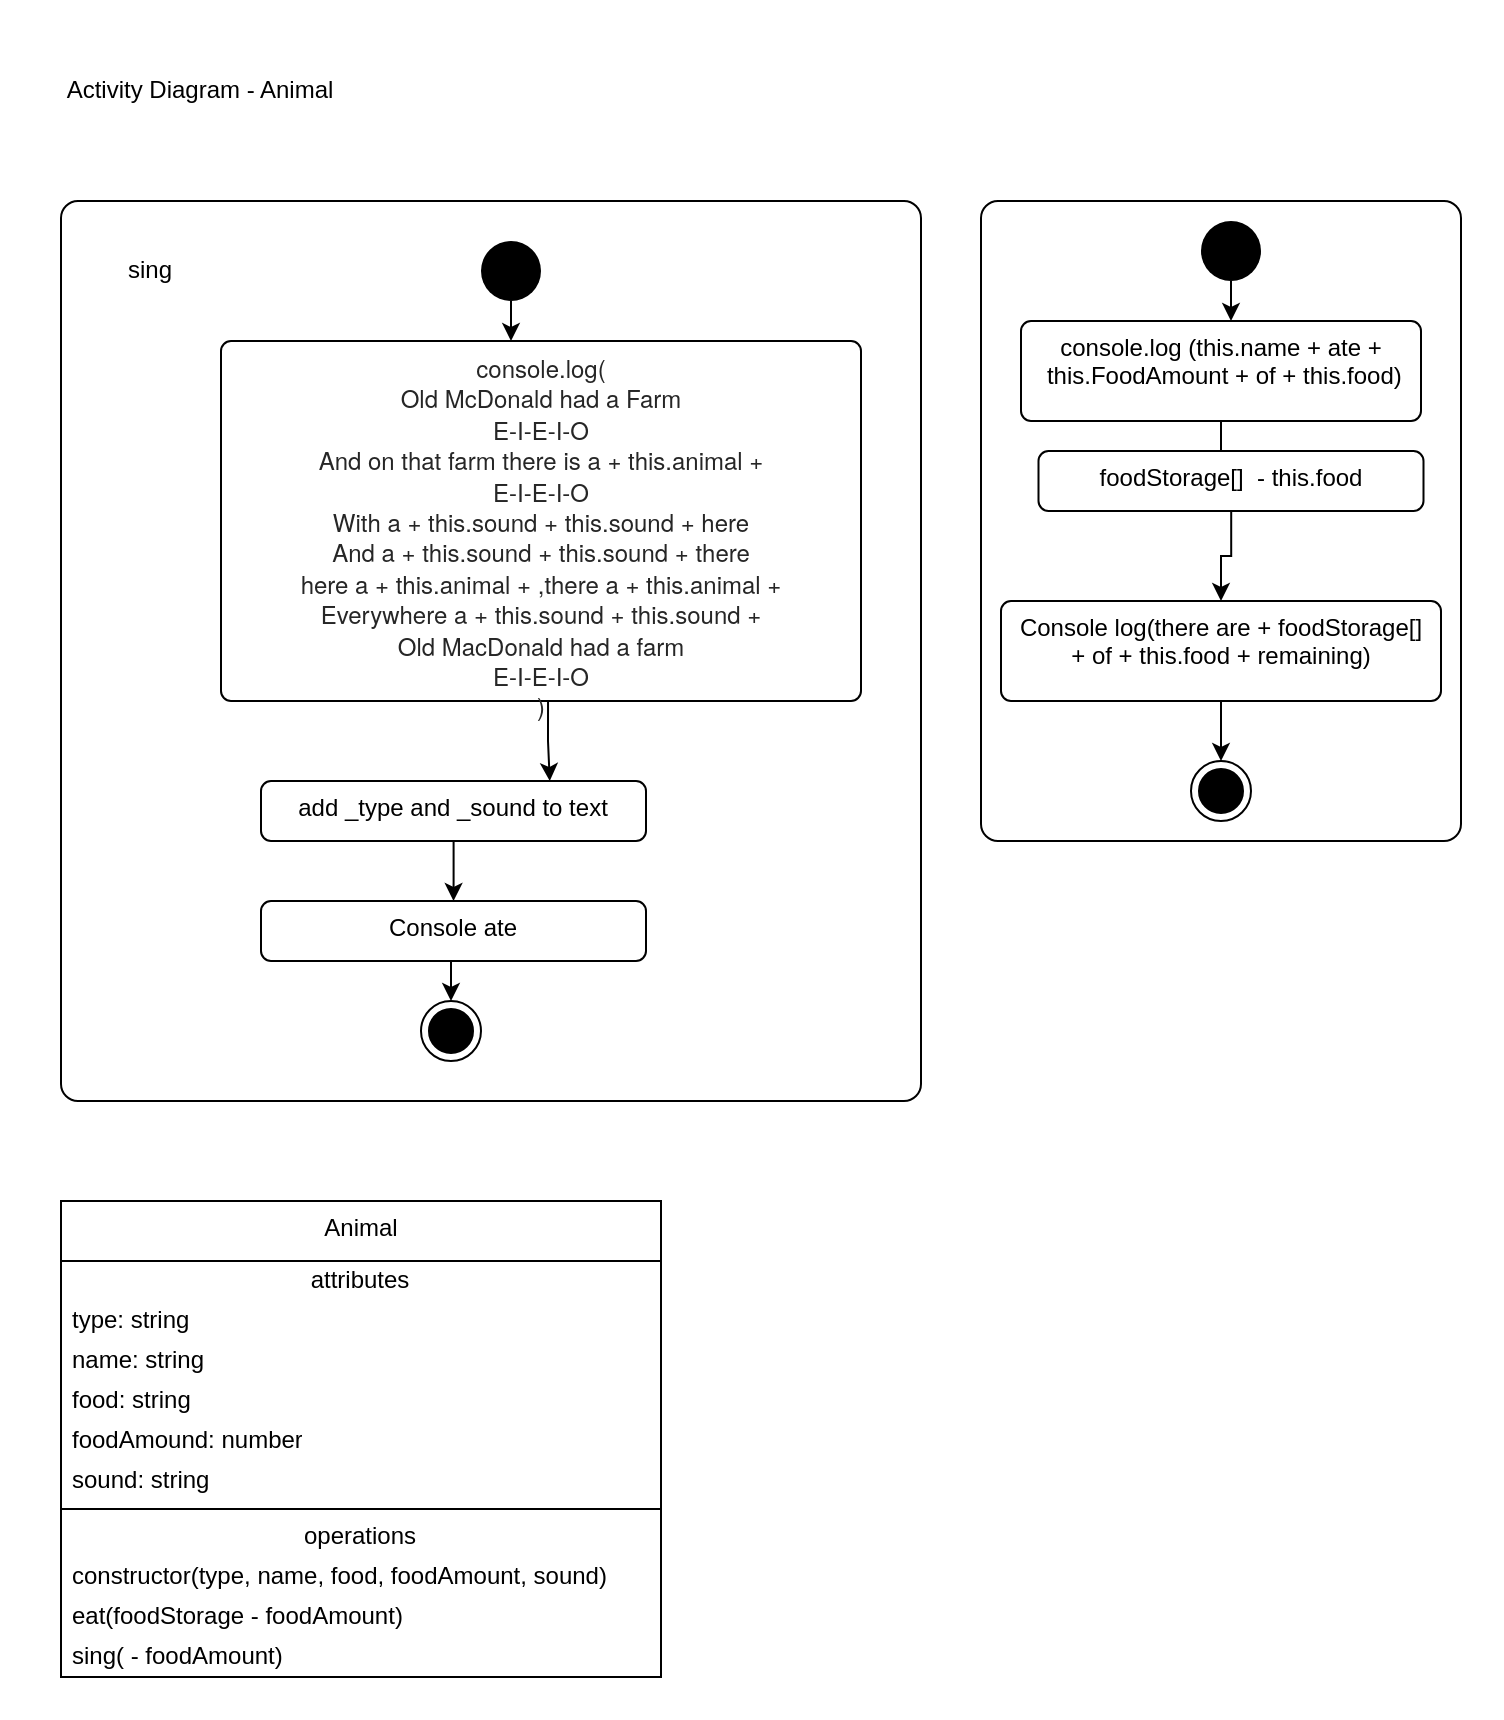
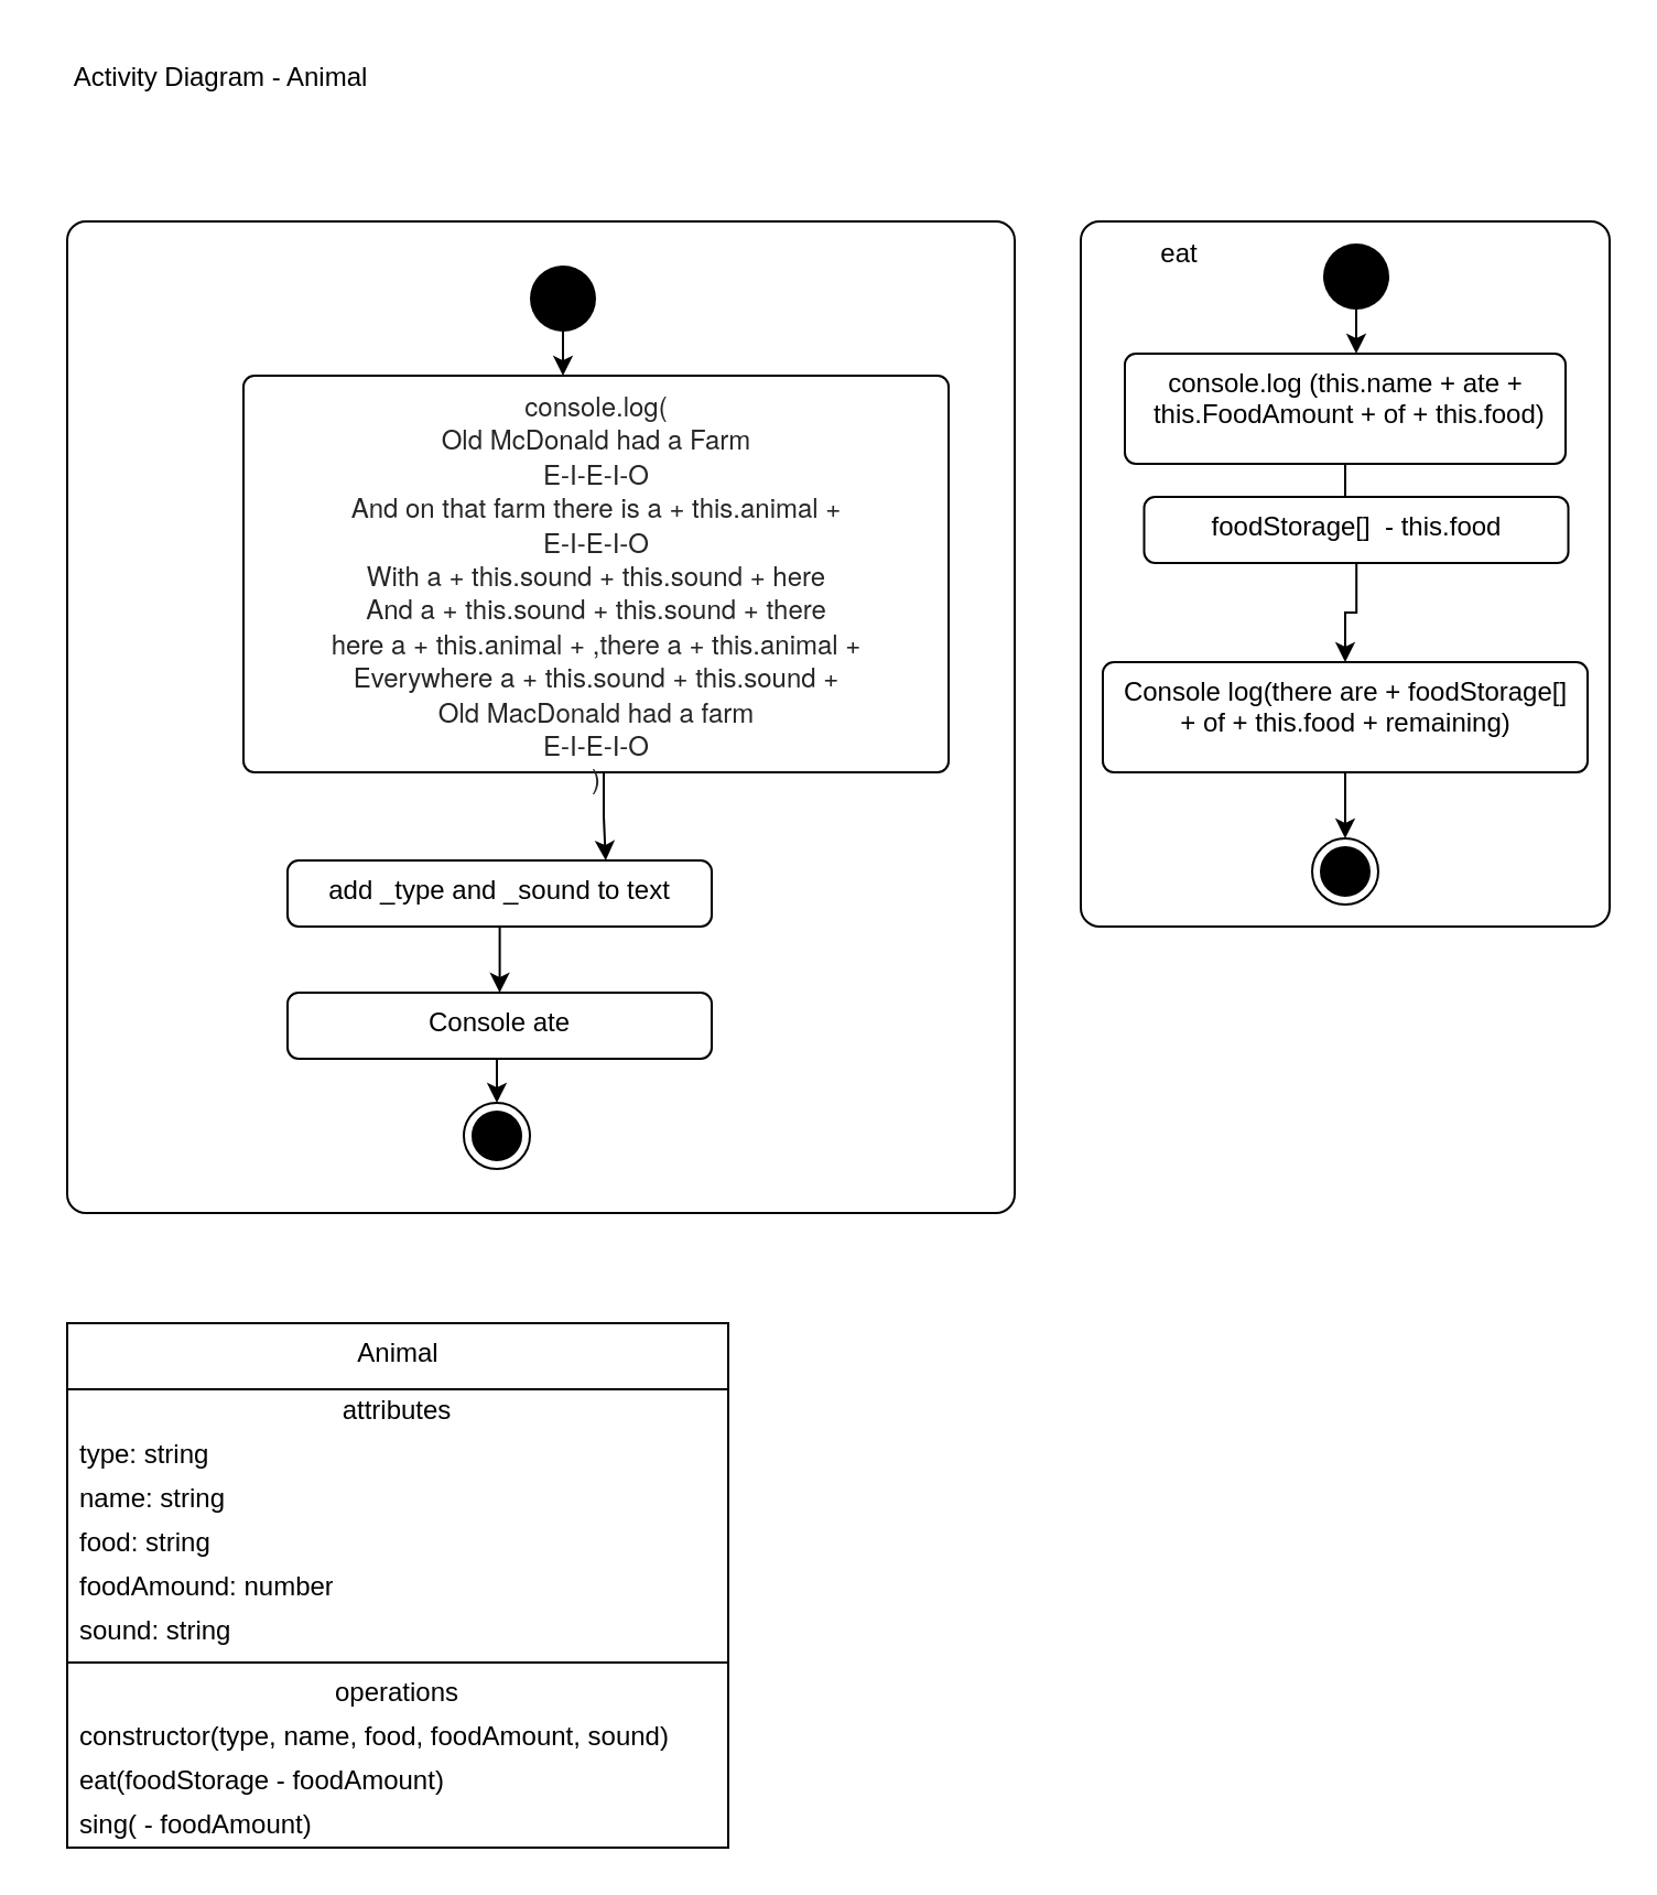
  <mxCell id="0" />
  <mxCell id="1" parent="0" />
  <mxCell id="2" value="&lt;div align=&quot;left&quot;&gt;&lt;br&gt;&lt;/div&gt;" style="html=1;align=left;verticalAlign=middle;rounded=1;absoluteArcSize=1;arcSize=17;dashed=0;fontSize=12;" parent="1" vertex="1"><mxGeometry x="490" y="100" width="240" height="320" as="geometry" /></mxCell>
+ <mxCell id="3" value="eat" style="text;html=1;strokeColor=none;fillColor=none;align=center;verticalAlign=middle;whiteSpace=wrap;rounded=0;fontSize=12;" parent="1" vertex="1"><mxGeometry x="490" y="100" width="90" height="30" as="geometry" /></mxCell>
  <mxCell id="4" value="&lt;div align=&quot;left&quot;&gt;&lt;br&gt;&lt;/div&gt;" style="html=1;align=left;verticalAlign=middle;rounded=1;absoluteArcSize=1;arcSize=17;dashed=0;fontSize=12;" parent="1" vertex="1"><mxGeometry x="30" y="100" width="430" height="450" as="geometry" /></mxCell>
- <mxCell id="5" value="sing" style="text;html=1;strokeColor=none;fillColor=none;align=center;verticalAlign=middle;whiteSpace=wrap;rounded=0;fontSize=12;" parent="1" vertex="1"><mxGeometry x="30" y="120" width="90" height="30" as="geometry" /></mxCell>
  <mxCell id="6" style="edgeStyle=orthogonalEdgeStyle;rounded=0;orthogonalLoop=1;jettySize=auto;html=1;entryX=0.5;entryY=0;entryDx=0;entryDy=0;" parent="1" source="7" target="11" edge="1"><mxGeometry relative="1" as="geometry" /></mxCell>
  <mxCell id="7" value="&lt;div&gt;add _type and _sound to text&lt;/div&gt;&lt;div&gt;&lt;br&gt;&lt;/div&gt;" style="html=1;align=center;verticalAlign=top;rounded=1;absoluteArcSize=1;arcSize=10;dashed=0;fontSize=12;" parent="1" vertex="1"><mxGeometry x="130" y="390" width="192.5" height="30" as="geometry" /></mxCell>
  <mxCell id="8" style="edgeStyle=orthogonalEdgeStyle;rounded=0;orthogonalLoop=1;jettySize=auto;html=1;fontSize=12;exitX=0.511;exitY=0.996;exitDx=0;exitDy=0;entryX=0.75;entryY=0;entryDx=0;entryDy=0;exitPerimeter=0;" parent="1" source="9" target="7" edge="1"><mxGeometry relative="1" as="geometry"><mxPoint x="194" y="280" as="targetPoint" /></mxGeometry></mxCell>
  <mxCell id="9" value="&lt;font style=&quot;font-size: 12px;&quot;&gt;&lt;span style=&quot;background-color: transparent;&quot;&gt;&lt;font style=&quot;font-size: 12px;&quot; color=&quot;#262626&quot;&gt;&lt;span style=&quot;font-family: Whitney, &amp;quot;Helvetica Neue&amp;quot;, Helvetica, Arial, sans-serif; font-style: normal; font-variant-ligatures: normal; font-variant-caps: normal; font-weight: 400; letter-spacing: normal; text-indent: 0px; text-transform: none; word-spacing: 0px; -webkit-text-stroke-width: 0px; text-decoration-thickness: initial; text-decoration-style: initial; text-decoration-color: initial; display: inline !important; float: none;&quot;&gt;console.log(&lt;br&gt;Old McDonald had a Farm&lt;br&gt;E-I-E-I-O&lt;br&gt;And on that farm there is a + this.animal +&lt;br&gt;E-I-E-I-O&lt;br&gt;With a + this.sound + this.sound + here&lt;br&gt;And a + this.sound + this.sound + there&lt;br&gt;here a + this.animal + ,there a + this.animal +&lt;br&gt;Everywhere a + this.sound + this.sound +&lt;br&gt;Old MacDonald had a farm&lt;br&gt;E-I-E-I-O&lt;br&gt;)&lt;/span&gt;&lt;/font&gt;&lt;/span&gt;&lt;/font&gt;" style="html=1;align=center;verticalAlign=top;rounded=1;absoluteArcSize=1;arcSize=10;dashed=0;fontSize=12;" parent="1" vertex="1"><mxGeometry x="110" y="170" width="320" height="180" as="geometry" /></mxCell>
  <mxCell id="10" style="edgeStyle=orthogonalEdgeStyle;rounded=0;orthogonalLoop=1;jettySize=auto;html=1;entryX=0.5;entryY=0;entryDx=0;entryDy=0;" edge="1" parent="1" source="11" target="33"><mxGeometry relative="1" as="geometry"><Array as="points"><mxPoint x="225" y="490" /><mxPoint x="225" y="490" /></Array></mxGeometry></mxCell>
  <mxCell id="11" value="Console ate" style="html=1;align=center;verticalAlign=top;rounded=1;absoluteArcSize=1;arcSize=10;dashed=0;fontSize=12;" parent="1" vertex="1"><mxGeometry x="130" y="450" width="192.5" height="30" as="geometry" /></mxCell>
  <mxCell id="12" style="edgeStyle=orthogonalEdgeStyle;rounded=0;orthogonalLoop=1;jettySize=auto;html=1;entryX=0.5;entryY=0;entryDx=0;entryDy=0;" edge="1" parent="1" source="13" target="36"><mxGeometry relative="1" as="geometry" /></mxCell>
  <mxCell id="13" value="&lt;div&gt;Console log(there are + foodStorage[] &lt;br&gt;&lt;/div&gt;&lt;div&gt;+ of + this.food + remaining)&lt;/div&gt;" style="html=1;align=center;verticalAlign=top;rounded=1;absoluteArcSize=1;arcSize=10;dashed=0;fontSize=12;" parent="1" vertex="1"><mxGeometry x="500" y="300" width="220" height="50" as="geometry" /></mxCell>
- <mxCell id="14" value="Activity Diagram - Animal" style="text;html=1;strokeColor=none;fillColor=none;align=center;verticalAlign=middle;whiteSpace=wrap;rounded=0;" parent="1" vertex="1"><mxGeometry x="20" y="30" width="160" height="30" as="geometry" /></mxCell>
+ <mxCell id="14" value="Activity Diagram - Animal" style="text;html=1;strokeColor=none;fillColor=none;align=center;verticalAlign=middle;whiteSpace=wrap;rounded=0;" parent="1" vertex="1"><mxGeometry x="20" y="20" width="160" height="30" as="geometry" /></mxCell>
  <mxCell id="15" value="Animal" style="swimlane;fontStyle=0;align=center;verticalAlign=top;childLayout=stackLayout;horizontal=1;startSize=30;horizontalStack=0;resizeParent=1;resizeParentMax=0;resizeLast=0;collapsible=0;marginBottom=0;html=1;" parent="1" vertex="1"><mxGeometry x="30" y="600" width="300" height="238" as="geometry" /></mxCell>
  <mxCell id="16" value="attributes" style="text;html=1;strokeColor=none;fillColor=none;align=center;verticalAlign=middle;spacingLeft=4;spacingRight=4;overflow=hidden;rotatable=0;points=[[0,0.5],[1,0.5]];portConstraint=eastwest;" parent="15" vertex="1"><mxGeometry y="30" width="300" height="20" as="geometry" /></mxCell>
  <mxCell id="17" value="type: string" style="text;html=1;strokeColor=none;fillColor=none;align=left;verticalAlign=middle;spacingLeft=4;spacingRight=4;overflow=hidden;rotatable=0;points=[[0,0.5],[1,0.5]];portConstraint=eastwest;" parent="15" vertex="1"><mxGeometry y="50" width="300" height="20" as="geometry" /></mxCell>
  <mxCell id="18" value="name: string" style="text;html=1;strokeColor=none;fillColor=none;align=left;verticalAlign=middle;spacingLeft=4;spacingRight=4;overflow=hidden;rotatable=0;points=[[0,0.5],[1,0.5]];portConstraint=eastwest;" parent="15" vertex="1"><mxGeometry y="70" width="300" height="20" as="geometry" /></mxCell>
  <mxCell id="19" value="food: string" style="text;html=1;strokeColor=none;fillColor=none;align=left;verticalAlign=middle;spacingLeft=4;spacingRight=4;overflow=hidden;rotatable=0;points=[[0,0.5],[1,0.5]];portConstraint=eastwest;" parent="15" vertex="1"><mxGeometry y="90" width="300" height="20" as="geometry" /></mxCell>
  <mxCell id="20" value="foodAmound: number" style="text;html=1;strokeColor=none;fillColor=none;align=left;verticalAlign=middle;spacingLeft=4;spacingRight=4;overflow=hidden;rotatable=0;points=[[0,0.5],[1,0.5]];portConstraint=eastwest;" parent="15" vertex="1"><mxGeometry y="110" width="300" height="20" as="geometry" /></mxCell>
  <mxCell id="21" value="&lt;div&gt;sound: string&lt;/div&gt;&lt;div&gt;&lt;br&gt;&lt;/div&gt;" style="text;html=1;strokeColor=none;fillColor=none;align=left;verticalAlign=middle;spacingLeft=4;spacingRight=4;overflow=hidden;rotatable=0;points=[[0,0.5],[1,0.5]];portConstraint=eastwest;" parent="15" vertex="1"><mxGeometry y="130" width="300" height="20" as="geometry" /></mxCell>
  <mxCell id="22" value="" style="line;strokeWidth=1;fillColor=none;align=left;verticalAlign=middle;spacingTop=-1;spacingLeft=3;spacingRight=3;rotatable=0;labelPosition=right;points=[];portConstraint=eastwest;" parent="15" vertex="1"><mxGeometry y="150" width="300" height="8" as="geometry" /></mxCell>
  <mxCell id="23" value="operations" style="text;html=1;strokeColor=none;fillColor=none;align=center;verticalAlign=middle;spacingLeft=4;spacingRight=4;overflow=hidden;rotatable=0;points=[[0,0.5],[1,0.5]];portConstraint=eastwest;" parent="15" vertex="1"><mxGeometry y="158" width="300" height="20" as="geometry" /></mxCell>
  <mxCell id="24" value="constructor(type, name, food, foodAmount, sound)" style="text;html=1;strokeColor=none;fillColor=none;align=left;verticalAlign=middle;spacingLeft=4;spacingRight=4;overflow=hidden;rotatable=0;points=[[0,0.5],[1,0.5]];portConstraint=eastwest;" parent="15" vertex="1"><mxGeometry y="178" width="300" height="20" as="geometry" /></mxCell>
  <mxCell id="25" value="eat(foodStorage - foodAmount)" style="text;html=1;strokeColor=none;fillColor=none;align=left;verticalAlign=middle;spacingLeft=4;spacingRight=4;overflow=hidden;rotatable=0;points=[[0,0.5],[1,0.5]];portConstraint=eastwest;" parent="15" vertex="1"><mxGeometry y="198" width="300" height="20" as="geometry" /></mxCell>
  <mxCell id="26" value="sing( - foodAmount)" style="text;html=1;strokeColor=none;fillColor=none;align=left;verticalAlign=middle;spacingLeft=4;spacingRight=4;overflow=hidden;rotatable=0;points=[[0,0.5],[1,0.5]];portConstraint=eastwest;" parent="15" vertex="1"><mxGeometry y="218" width="300" height="20" as="geometry" /></mxCell>
  <mxCell id="27" style="edgeStyle=orthogonalEdgeStyle;rounded=0;orthogonalLoop=1;jettySize=auto;html=1;entryX=0.5;entryY=0;entryDx=0;entryDy=0;" parent="1" source="28" target="30" edge="1"><mxGeometry relative="1" as="geometry" /></mxCell>
  <mxCell id="28" value="&lt;div&gt;console.log (this.name + ate +&lt;/div&gt;&lt;div&gt;&amp;nbsp;this.FoodAmount + of + this.food)&lt;/div&gt;" style="html=1;align=center;verticalAlign=top;rounded=1;absoluteArcSize=1;arcSize=10;dashed=0;fontSize=12;" parent="1" vertex="1"><mxGeometry x="510" y="160" width="200" height="50" as="geometry" /></mxCell>
  <mxCell id="29" style="edgeStyle=orthogonalEdgeStyle;rounded=0;orthogonalLoop=1;jettySize=auto;html=1;entryX=0.5;entryY=0;entryDx=0;entryDy=0;" parent="1" source="30" target="13" edge="1"><mxGeometry relative="1" as="geometry" /></mxCell>
  <mxCell id="30" value="foodStorage[]&amp;nbsp; - this.food" style="html=1;align=center;verticalAlign=top;rounded=1;absoluteArcSize=1;arcSize=10;dashed=0;fontSize=12;" parent="1" vertex="1"><mxGeometry x="518.75" y="225" width="192.5" height="30" as="geometry" /></mxCell>
  <mxCell id="31" style="edgeStyle=orthogonalEdgeStyle;rounded=0;orthogonalLoop=1;jettySize=auto;html=1;entryX=0.455;entryY=0;entryDx=0;entryDy=0;entryPerimeter=0;" edge="1" parent="1" source="32" target="9"><mxGeometry relative="1" as="geometry" /></mxCell>
  <mxCell id="32" value="" style="ellipse;fillColor=#000000;strokeColor=none;" vertex="1" parent="1"><mxGeometry x="240" y="120" width="30" height="30" as="geometry" /></mxCell>
  <mxCell id="33" value="" style="ellipse;html=1;shape=endState;fillColor=#000000;strokeColor=#000000;" vertex="1" parent="1"><mxGeometry x="210" y="500" width="30" height="30" as="geometry" /></mxCell>
  <mxCell id="34" style="edgeStyle=orthogonalEdgeStyle;rounded=0;orthogonalLoop=1;jettySize=auto;html=1;entryX=0.526;entryY=0.013;entryDx=0;entryDy=0;entryPerimeter=0;" edge="1" parent="1" source="35" target="28"><mxGeometry relative="1" as="geometry" /></mxCell>
  <mxCell id="35" value="" style="ellipse;fillColor=#000000;strokeColor=none;" vertex="1" parent="1"><mxGeometry x="600" y="110" width="30" height="30" as="geometry" /></mxCell>
  <mxCell id="36" value="" style="ellipse;html=1;shape=endState;fillColor=#000000;strokeColor=#000000;" vertex="1" parent="1"><mxGeometry x="595" y="380" width="30" height="30" as="geometry" /></mxCell>
